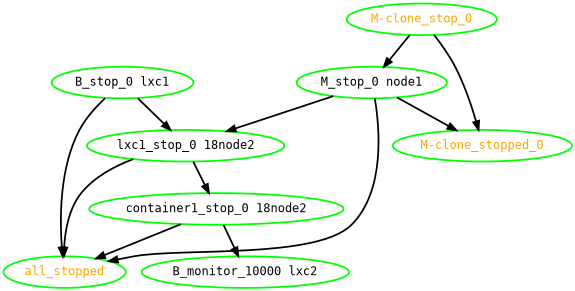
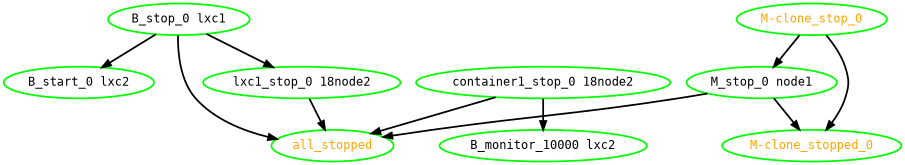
  digraph {
    fontname="DejaVu Sans Mono"
    node [color=green fontcolor=black fontname="DejaVu Sans Mono" style=bold]
    edge [fontname="DejaVu Sans Mono" style=bold]
    "B_stop_0 lxc1"
+   "B_start_0 lxc2"
    all_stopped [fontcolor=orange]
    "lxc1_stop_0 18node2"
    "container1_stop_0 18node2"
    "B_monitor_10000 lxc2"
    "M-clone_stop_0" [fontcolor=orange]
    "M-clone_stopped_0" [fontcolor=orange]
    n9 [label="M_stop_0 node1"]
+   "B_stop_0 lxc1" -> "B_start_0 lxc2"
    "B_stop_0 lxc1" -> all_stopped
    "B_stop_0 lxc1" -> "lxc1_stop_0 18node2"
    "lxc1_stop_0 18node2" -> all_stopped
-   "lxc1_stop_0 18node2" -> "container1_stop_0 18node2"
    "container1_stop_0 18node2" -> all_stopped
    "container1_stop_0 18node2" -> "B_monitor_10000 lxc2"
    "M-clone_stop_0" -> "M-clone_stopped_0"
    "M-clone_stop_0" -> n9
    n9 -> all_stopped
-   n9 -> "lxc1_stop_0 18node2"
    n9 -> "M-clone_stopped_0"
  }
